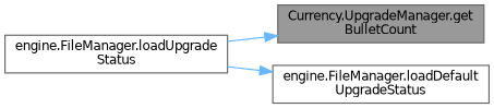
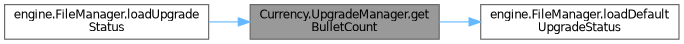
  digraph {
    rankdir=LR
    node [color=grey40 fillcolor=white fontname=Helvetica fontsize=10 shape=box style=filled]
    edge [color=steelblue1 fontname=Helvetica fontsize=10 labelfontname=Helvetica labelfontsize=10 style=solid]
    n1 [color=gray40 fillcolor=grey60 fontcolor=black height=0.2 label="Currency.UpgradeManager.get\lBulletCount" width=0.4]
    n2 [height=0.2 label="engine.FileManager.loadUpgrade\lStatus" width=0.4]
    n3 [height=0.2 label="engine.FileManager.loadDefault\lUpgradeStatus" width=0.4]
    n2 -> n1
-   n2 -> n3
+   n1 -> n3
  }
